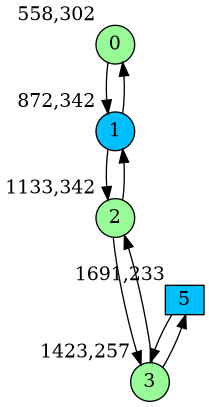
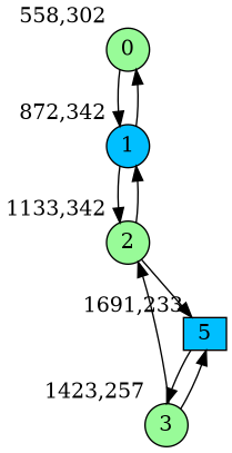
  digraph {
    bgcolor=white
    node [fillcolor=palegreen fixedsize=true shape=circle style=filled]
    0 [height=0.3 width=0.4 xlabel="558,302"]
    1 [fillcolor=deepskyblue height=0.3 width=0.4 xlabel="872,342"]
    2 [height=0.3 width=0.4 xlabel="1133,342"]
    3 [height=0.3 width=0.4 xlabel="1423,257"]
    5 [fillcolor=deepskyblue height=0.3 shape=box width=0.4 xlabel="1691,233"]
    0 -> 1
    1 -> 0
    1 -> 2
    2 -> 1
-   2 -> 3
+   2 -> 5
    3 -> 2
    3 -> 5
    5 -> 3
  }
